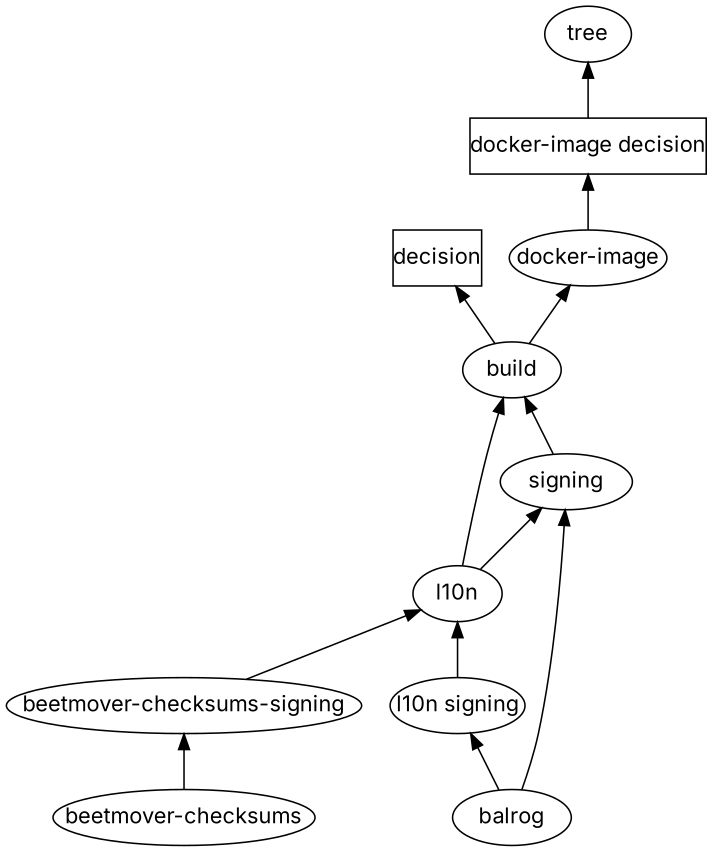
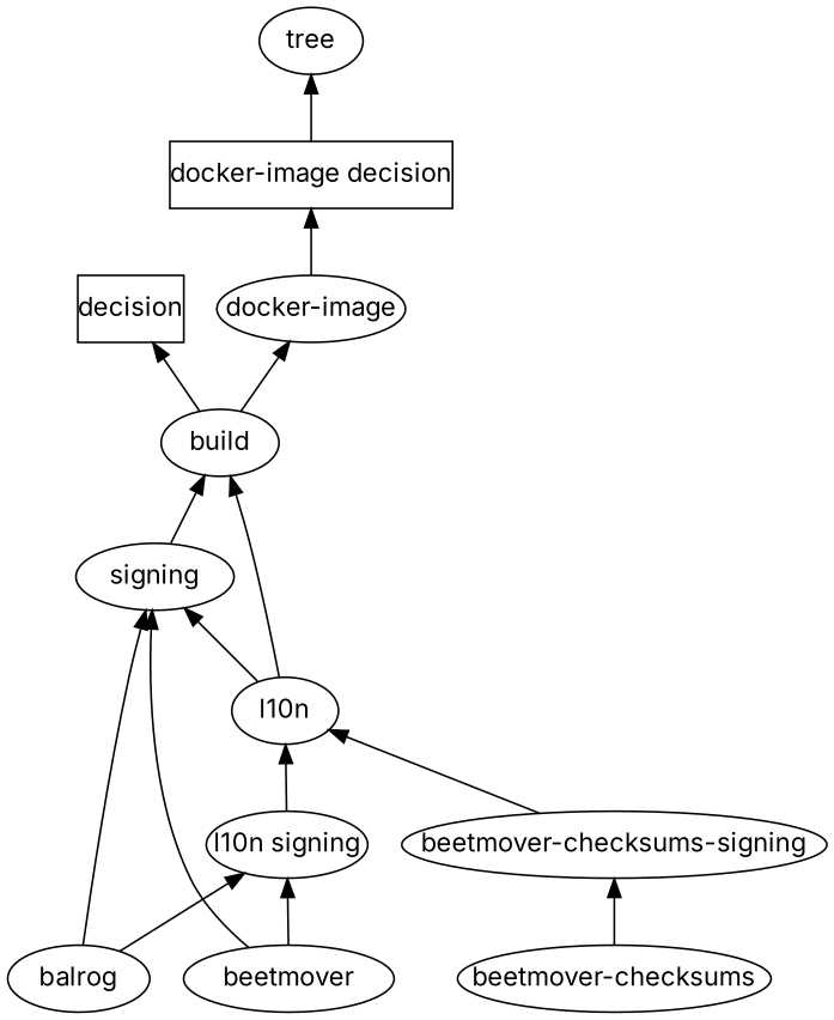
  digraph {
    fontname=Inter
    node [fontname=Inter]
    edge [dir=back fontname=Inter]
    decision [margin=0 shape=box]
    build
    signing
    l10n
    n5 [label="docker-image decision" margin=0 shape=box]
    n6 [label="docker-image" margin=0]
    n7 [label="beetmover-checksums" margin=0]
    n8 [label="l10n signing" margin=0]
+   beetmover
    balrog
    n11 [label="beetmover-checksums-signing" margin=0]
    tree
    decision -> build
    build -> signing
    build -> l10n
    signing -> l10n
+   signing -> beetmover
    signing -> balrog
    l10n -> n8
    l10n -> n11
    n5 -> n6
    n6 -> build
+   n8 -> beetmover
    n8 -> balrog
    n11 -> n7
    tree -> n5
  }
